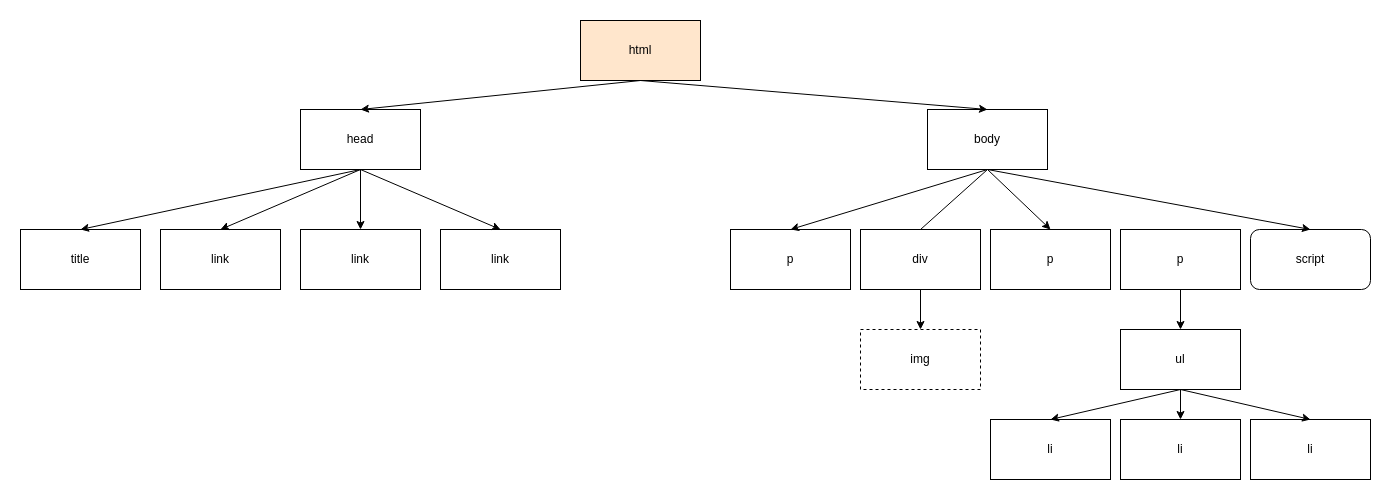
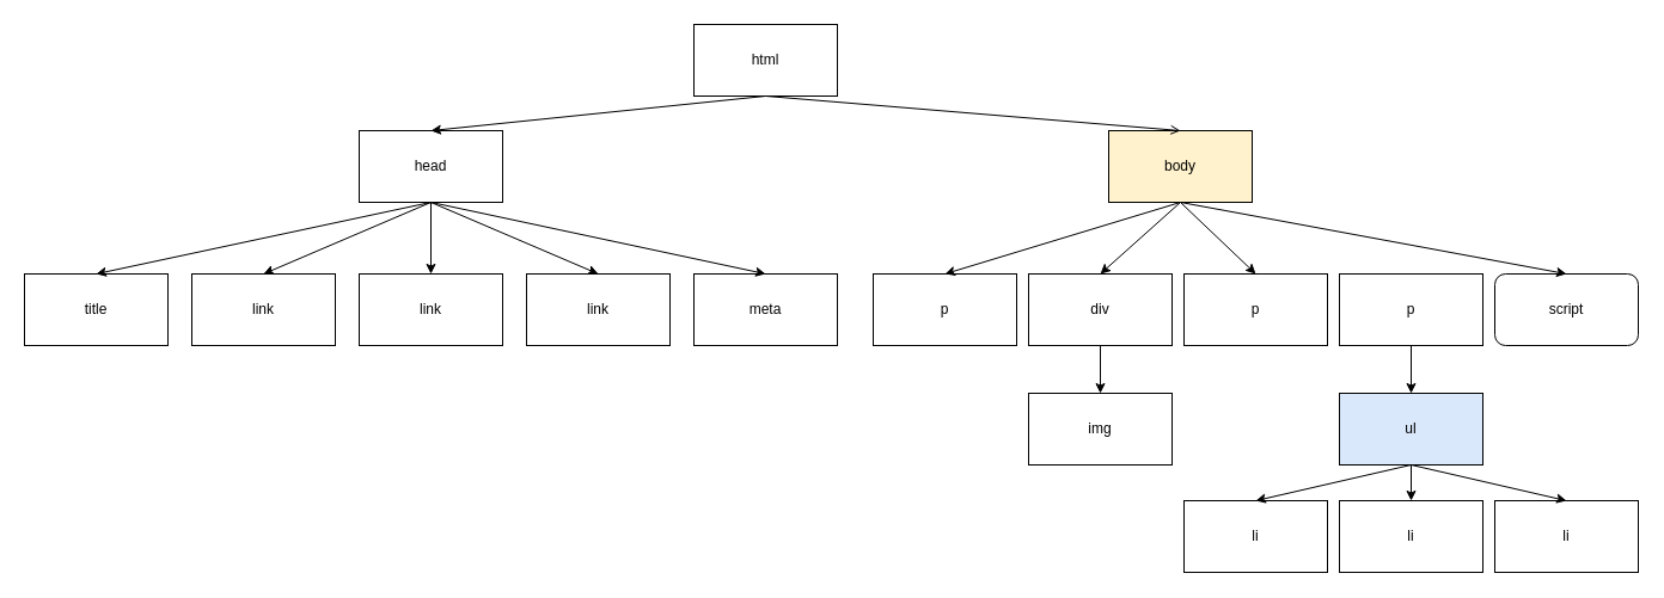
  <mxCell id="0" />
  <mxCell id="1" parent="0" />
- <mxCell id="2" value="html" style="rounded=0;whiteSpace=wrap;html=1;fillColor=#ffe6cc;" vertex="1" parent="1"><mxGeometry x="580" y="20" width="120" height="60" as="geometry" /></mxCell>
+ <mxCell id="2" value="html" style="rounded=0;whiteSpace=wrap;html=1;" vertex="1" parent="1"><mxGeometry x="580" y="20" width="120" height="60" as="geometry" /></mxCell>
  <mxCell id="3" value="head" style="rounded=0;whiteSpace=wrap;html=1;" vertex="1" parent="1"><mxGeometry x="300" y="109" width="120" height="60" as="geometry" /></mxCell>
  <mxCell id="4" value="link" style="rounded=0;whiteSpace=wrap;html=1;" vertex="1" parent="1"><mxGeometry x="160" y="229" width="120" height="60" as="geometry" /></mxCell>
  <mxCell id="5" value="link" style="rounded=0;whiteSpace=wrap;html=1;" vertex="1" parent="1"><mxGeometry x="300" y="229" width="120" height="60" as="geometry" /></mxCell>
  <mxCell id="6" value="title" style="rounded=0;whiteSpace=wrap;html=1;" vertex="1" parent="1"><mxGeometry x="20" y="229" width="120" height="60" as="geometry" /></mxCell>
  <mxCell id="7" value="link" style="rounded=0;whiteSpace=wrap;html=1;" vertex="1" parent="1"><mxGeometry x="440" y="229" width="120" height="60" as="geometry" /></mxCell>
+ <mxCell id="8" value="meta" style="rounded=0;whiteSpace=wrap;html=1;" vertex="1" parent="1"><mxGeometry x="580" y="229" width="120" height="60" as="geometry" /></mxCell>
  <mxCell id="9" value="" style="endArrow=classic;html=1;rounded=0;entryX=0.5;entryY=0;entryDx=0;entryDy=0;exitX=0.5;exitY=1;exitDx=0;exitDy=0;" edge="1" parent="1" source="2" target="3"><mxGeometry width="50" height="50" relative="1" as="geometry"><mxPoint x="650" y="90" as="sourcePoint" /><mxPoint x="930" y="119" as="targetPoint" /></mxGeometry></mxCell>
  <mxCell id="10" value="" style="endArrow=classic;html=1;rounded=0;exitX=0.5;exitY=1;exitDx=0;exitDy=0;entryX=0.5;entryY=0;entryDx=0;entryDy=0;" edge="1" parent="1" source="3" target="5"><mxGeometry width="50" height="50" relative="1" as="geometry"><mxPoint x="410" y="369" as="sourcePoint" /><mxPoint x="460" y="319" as="targetPoint" /></mxGeometry></mxCell>
  <mxCell id="11" value="" style="endArrow=classic;html=1;rounded=0;exitX=0.5;exitY=1;exitDx=0;exitDy=0;entryX=0.5;entryY=0;entryDx=0;entryDy=0;" edge="1" parent="1" source="3" target="7"><mxGeometry width="50" height="50" relative="1" as="geometry"><mxPoint x="370" y="179" as="sourcePoint" /><mxPoint x="370" y="239" as="targetPoint" /></mxGeometry></mxCell>
+ <mxCell id="12" value="" style="endArrow=classic;html=1;rounded=0;exitX=0.5;exitY=1;exitDx=0;exitDy=0;entryX=0.5;entryY=0;entryDx=0;entryDy=0;" edge="1" parent="1" source="3" target="8"><mxGeometry width="50" height="50" relative="1" as="geometry"><mxPoint x="370" y="179" as="sourcePoint" /><mxPoint x="510" y="239" as="targetPoint" /></mxGeometry></mxCell>
  <mxCell id="13" value="" style="endArrow=classic;html=1;rounded=0;entryX=0.5;entryY=0;entryDx=0;entryDy=0;" edge="1" parent="1" target="4"><mxGeometry width="50" height="50" relative="1" as="geometry"><mxPoint x="360" y="169" as="sourcePoint" /><mxPoint x="650" y="239" as="targetPoint" /></mxGeometry></mxCell>
  <mxCell id="14" value="" style="endArrow=classic;html=1;rounded=0;entryX=0.5;entryY=0;entryDx=0;entryDy=0;" edge="1" parent="1" target="6"><mxGeometry width="50" height="50" relative="1" as="geometry"><mxPoint x="360" y="169" as="sourcePoint" /><mxPoint x="230" y="239" as="targetPoint" /></mxGeometry></mxCell>
- <mxCell id="15" value="body" style="rounded=0;whiteSpace=wrap;html=1;" vertex="1" parent="1"><mxGeometry x="927" y="109" width="120" height="60" as="geometry" /></mxCell>
- <mxCell id="16" value="" style="endArrow=classic;html=1;rounded=0;entryX=0.5;entryY=0;entryDx=0;entryDy=0;exitX=0.5;exitY=1;exitDx=0;exitDy=0;" edge="1" parent="1" target="15" source="2"><mxGeometry width="50" height="50" relative="1" as="geometry"><mxPoint x="1080" y="80" as="sourcePoint" /><mxPoint x="1370" y="119" as="targetPoint" /></mxGeometry></mxCell>
+ <mxCell id="15" value="body" style="rounded=0;whiteSpace=wrap;html=1;fillColor=#fff2cc;" vertex="1" parent="1"><mxGeometry x="927" y="109" width="120" height="60" as="geometry" /></mxCell>
+ <mxCell id="16" value="" style="endArrow=open;html=1;rounded=0;entryX=0.5;entryY=0;entryDx=0;entryDy=0;exitX=0.5;exitY=1;exitDx=0;exitDy=0;" edge="1" parent="1" target="15" source="2"><mxGeometry width="50" height="50" relative="1" as="geometry"><mxPoint x="1080" y="80" as="sourcePoint" /><mxPoint x="1370" y="119" as="targetPoint" /></mxGeometry></mxCell>
  <mxCell id="17" value="p" style="rounded=0;whiteSpace=wrap;html=1;" vertex="1" parent="1"><mxGeometry x="730" y="229" width="120" height="60" as="geometry" /></mxCell>
  <mxCell id="18" value="div" style="rounded=0;whiteSpace=wrap;html=1;" vertex="1" parent="1"><mxGeometry x="860" y="229" width="120" height="60" as="geometry" /></mxCell>
  <mxCell id="19" value="p" style="rounded=0;whiteSpace=wrap;html=1;" vertex="1" parent="1"><mxGeometry x="990" y="229" width="120" height="60" as="geometry" /></mxCell>
  <mxCell id="20" value="script" style="whiteSpace=wrap;html=1;rounded=1;" vertex="1" parent="1"><mxGeometry x="1250" y="229" width="120" height="60" as="geometry" /></mxCell>
- <mxCell id="21" value="img" style="rounded=0;whiteSpace=wrap;html=1;dashed=1;" vertex="1" parent="1"><mxGeometry x="860" y="329" width="120" height="60" as="geometry" /></mxCell>
+ <mxCell id="21" value="img" style="rounded=0;whiteSpace=wrap;html=1;" vertex="1" parent="1"><mxGeometry x="860" y="329" width="120" height="60" as="geometry" /></mxCell>
  <mxCell id="22" value="" style="endArrow=classic;html=1;rounded=0;exitX=0.5;exitY=1;exitDx=0;exitDy=0;entryX=0.5;entryY=0;entryDx=0;entryDy=0;" edge="1" parent="1" source="18" target="21"><mxGeometry width="50" height="50" relative="1" as="geometry"><mxPoint x="880" y="369" as="sourcePoint" /><mxPoint x="930" y="319" as="targetPoint" /></mxGeometry></mxCell>
- <mxCell id="23" value="" style="endArrow=none;html=1;rounded=0;exitX=0.5;exitY=1;exitDx=0;exitDy=0;entryX=0.5;entryY=0;entryDx=0;entryDy=0;" edge="1" parent="1" source="15" target="18"><mxGeometry width="50" height="50" relative="1" as="geometry"><mxPoint x="930" y="299" as="sourcePoint" /><mxPoint x="930" y="339" as="targetPoint" /></mxGeometry></mxCell>
+ <mxCell id="23" value="" style="endArrow=classic;html=1;rounded=0;exitX=0.5;exitY=1;exitDx=0;exitDy=0;entryX=0.5;entryY=0;entryDx=0;entryDy=0;" edge="1" parent="1" source="15" target="18"><mxGeometry width="50" height="50" relative="1" as="geometry"><mxPoint x="930" y="299" as="sourcePoint" /><mxPoint x="930" y="339" as="targetPoint" /></mxGeometry></mxCell>
  <mxCell id="24" value="" style="endArrow=classic;html=1;rounded=0;exitX=0.5;exitY=1;exitDx=0;exitDy=0;entryX=0.5;entryY=0;entryDx=0;entryDy=0;" edge="1" parent="1" source="15" target="19"><mxGeometry width="50" height="50" relative="1" as="geometry"><mxPoint x="997" y="179" as="sourcePoint" /><mxPoint x="930" y="239" as="targetPoint" /></mxGeometry></mxCell>
  <mxCell id="25" value="" style="endArrow=classic;html=1;rounded=0;exitX=0.5;exitY=1;exitDx=0;exitDy=0;entryX=0.5;entryY=0;entryDx=0;entryDy=0;" edge="1" parent="1" source="15" target="20"><mxGeometry width="50" height="50" relative="1" as="geometry"><mxPoint x="997" y="179" as="sourcePoint" /><mxPoint x="1060" y="239" as="targetPoint" /></mxGeometry></mxCell>
  <mxCell id="26" value="" style="endArrow=classic;html=1;rounded=0;entryX=0.5;entryY=0;entryDx=0;entryDy=0;exitX=0.5;exitY=1;exitDx=0;exitDy=0;" edge="1" parent="1" source="15" target="17"><mxGeometry width="50" height="50" relative="1" as="geometry"><mxPoint x="980" y="179" as="sourcePoint" /><mxPoint x="1190" y="239" as="targetPoint" /></mxGeometry></mxCell>
  <mxCell id="27" value="p" style="rounded=0;whiteSpace=wrap;html=1;" vertex="1" parent="1"><mxGeometry x="1120" y="229" width="120" height="60" as="geometry" /></mxCell>
- <mxCell id="28" value="ul" style="rounded=0;whiteSpace=wrap;html=1;" vertex="1" parent="1"><mxGeometry x="1120" y="329" width="120" height="60" as="geometry" /></mxCell>
+ <mxCell id="28" value="ul" style="rounded=0;whiteSpace=wrap;html=1;fillColor=#dae8fc;" vertex="1" parent="1"><mxGeometry x="1120" y="329" width="120" height="60" as="geometry" /></mxCell>
  <mxCell id="29" value="li" style="rounded=0;whiteSpace=wrap;html=1;" vertex="1" parent="1"><mxGeometry x="990" y="419" width="120" height="60" as="geometry" /></mxCell>
  <mxCell id="30" value="li" style="rounded=0;whiteSpace=wrap;html=1;" vertex="1" parent="1"><mxGeometry x="1120" y="419" width="120" height="60" as="geometry" /></mxCell>
  <mxCell id="31" value="li" style="rounded=0;whiteSpace=wrap;html=1;" vertex="1" parent="1"><mxGeometry x="1250" y="419" width="120" height="60" as="geometry" /></mxCell>
  <mxCell id="32" value="" style="endArrow=classic;html=1;rounded=0;exitX=0.5;exitY=1;exitDx=0;exitDy=0;entryX=0.5;entryY=0;entryDx=0;entryDy=0;" edge="1" parent="1" source="27" target="28"><mxGeometry width="50" height="50" relative="1" as="geometry"><mxPoint x="1080" y="389" as="sourcePoint" /><mxPoint x="1130" y="339" as="targetPoint" /></mxGeometry></mxCell>
  <mxCell id="33" value="" style="endArrow=classic;html=1;rounded=0;exitX=0.5;exitY=1;exitDx=0;exitDy=0;entryX=0.5;entryY=0;entryDx=0;entryDy=0;" edge="1" parent="1" source="28" target="29"><mxGeometry width="50" height="50" relative="1" as="geometry"><mxPoint x="1190" y="299" as="sourcePoint" /><mxPoint x="1190" y="339" as="targetPoint" /></mxGeometry></mxCell>
  <mxCell id="34" value="" style="endArrow=classic;html=1;rounded=0;exitX=0.5;exitY=1;exitDx=0;exitDy=0;entryX=0.5;entryY=0;entryDx=0;entryDy=0;" edge="1" parent="1" source="28" target="30"><mxGeometry width="50" height="50" relative="1" as="geometry"><mxPoint x="1190" y="399" as="sourcePoint" /><mxPoint x="1060" y="429" as="targetPoint" /></mxGeometry></mxCell>
  <mxCell id="35" value="" style="endArrow=classic;html=1;rounded=0;entryX=0.5;entryY=0;entryDx=0;entryDy=0;" edge="1" parent="1" target="31"><mxGeometry width="50" height="50" relative="1" as="geometry"><mxPoint x="1180" y="389" as="sourcePoint" /><mxPoint x="1190" y="429" as="targetPoint" /></mxGeometry></mxCell>
